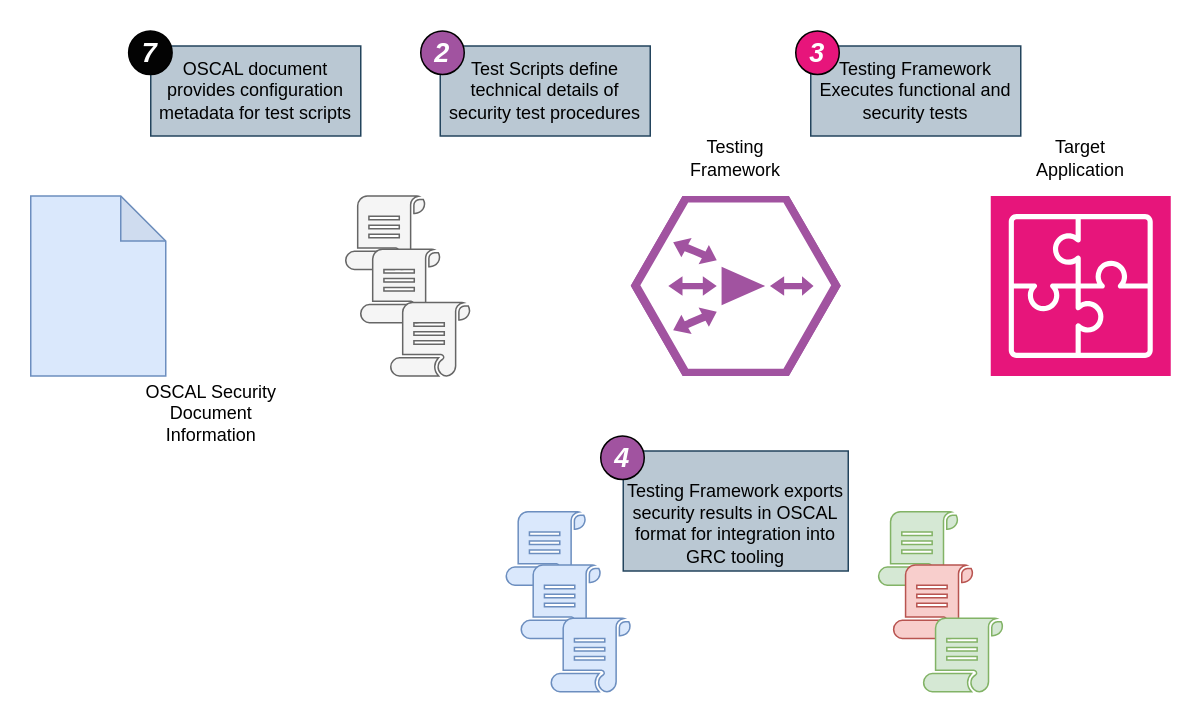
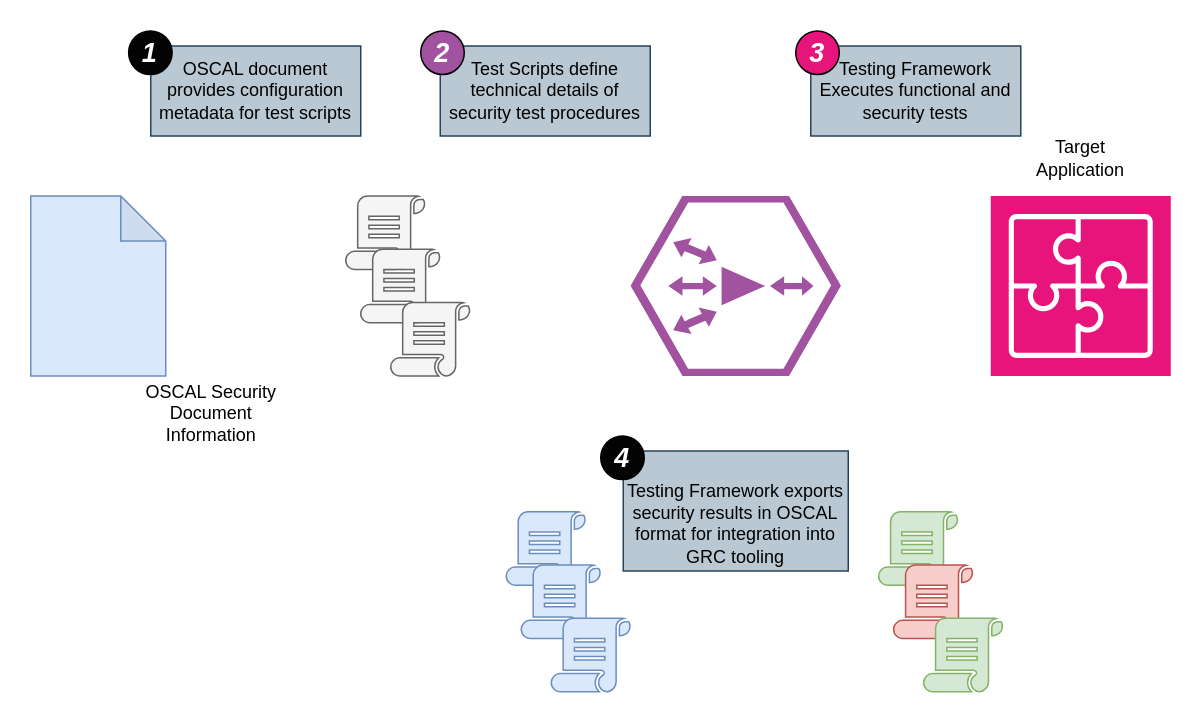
  <mxCell id="0" />
  <mxCell id="1" parent="0" />
  <mxCell id="2" value="" style="shape=note;whiteSpace=wrap;html=1;backgroundOutline=1;darkOpacity=0.05;verticalAlign=bottom;fillColor=#dae8fc;strokeColor=#6c8ebf;" vertex="1" parent="1"><mxGeometry x="20" y="130" width="90" height="120" as="geometry" /></mxCell>
  <mxCell id="3" value="" style="sketch=0;pointerEvents=1;shadow=0;dashed=0;html=1;strokeColor=#666666;fillColor=#f5f5f5;labelPosition=center;verticalLabelPosition=bottom;verticalAlign=top;outlineConnect=0;align=center;shape=mxgraph.office.concepts.script;fontColor=#333333;" vertex="1" parent="1"><mxGeometry x="230" y="130" width="53" height="49" as="geometry" /></mxCell>
  <mxCell id="4" value="" style="sketch=0;pointerEvents=1;shadow=0;dashed=0;html=1;strokeColor=#666666;fillColor=#f5f5f5;labelPosition=center;verticalLabelPosition=bottom;verticalAlign=top;outlineConnect=0;align=center;shape=mxgraph.office.concepts.script;fontColor=#333333;" vertex="1" parent="1"><mxGeometry x="240" y="165.5" width="53" height="49" as="geometry" /></mxCell>
  <mxCell id="5" value="" style="sketch=0;pointerEvents=1;shadow=0;dashed=0;html=1;strokeColor=#666666;fillColor=#f5f5f5;labelPosition=center;verticalLabelPosition=bottom;verticalAlign=top;outlineConnect=0;align=center;shape=mxgraph.office.concepts.script;fontColor=#333333;" vertex="1" parent="1"><mxGeometry x="260" y="201" width="53" height="49" as="geometry" /></mxCell>
  <mxCell id="6" value="" style="verticalLabelPosition=bottom;sketch=0;html=1;fillColor=#A153A0;strokeColor=#ffffff;verticalAlign=top;align=center;points=[[0,0.5,0],[0.125,0.25,0],[0.25,0,0],[0.5,0,0],[0.75,0,0],[0.875,0.25,0],[1,0.5,0],[0.875,0.75,0],[0.75,1,0],[0.5,1,0],[0.125,0.75,0]];pointerEvents=1;shape=mxgraph.cisco_safe.compositeIcon;bgIcon=mxgraph.cisco_safe.design.blank_device;resIcon=mxgraph.cisco_safe.design.wide_area_application_engine_2;" vertex="1" parent="1"><mxGeometry x="420" y="130" width="140" height="120" as="geometry" /></mxCell>
  <mxCell id="7" value="" style="sketch=0;points=[[0,0,0],[0.25,0,0],[0.5,0,0],[0.75,0,0],[1,0,0],[0,1,0],[0.25,1,0],[0.5,1,0],[0.75,1,0],[1,1,0],[0,0.25,0],[0,0.5,0],[0,0.75,0],[1,0.25,0],[1,0.5,0],[1,0.75,0]];outlineConnect=0;fontColor=#232F3E;fillColor=#E7157B;strokeColor=#ffffff;dashed=0;verticalLabelPosition=bottom;verticalAlign=top;align=center;html=1;fontSize=12;fontStyle=0;aspect=fixed;shape=mxgraph.aws4.resourceIcon;resIcon=mxgraph.aws4.application_integration;" vertex="1" parent="1"><mxGeometry x="660" y="130" width="120" height="120" as="geometry" /></mxCell>
  <mxCell id="8" value="" style="sketch=0;pointerEvents=1;shadow=0;dashed=0;html=1;strokeColor=#6c8ebf;fillColor=#dae8fc;labelPosition=center;verticalLabelPosition=bottom;verticalAlign=top;outlineConnect=0;align=center;shape=mxgraph.office.concepts.script;" vertex="1" parent="1"><mxGeometry x="337" y="340.5" width="53" height="49" as="geometry" /></mxCell>
  <mxCell id="9" value="" style="sketch=0;pointerEvents=1;shadow=0;dashed=0;html=1;strokeColor=#6c8ebf;fillColor=#dae8fc;labelPosition=center;verticalLabelPosition=bottom;verticalAlign=top;outlineConnect=0;align=center;shape=mxgraph.office.concepts.script;" vertex="1" parent="1"><mxGeometry x="347" y="376" width="53" height="49" as="geometry" /></mxCell>
  <mxCell id="10" value="" style="sketch=0;pointerEvents=1;shadow=0;dashed=0;html=1;strokeColor=#6c8ebf;fillColor=#dae8fc;labelPosition=center;verticalLabelPosition=bottom;verticalAlign=top;outlineConnect=0;align=center;shape=mxgraph.office.concepts.script;" vertex="1" parent="1"><mxGeometry x="367" y="411.5" width="53" height="49" as="geometry" /></mxCell>
  <mxCell id="11" value="" style="sketch=0;pointerEvents=1;shadow=0;dashed=0;html=1;strokeColor=#82b366;fillColor=#d5e8d4;labelPosition=center;verticalLabelPosition=bottom;verticalAlign=top;outlineConnect=0;align=center;shape=mxgraph.office.concepts.script;" vertex="1" parent="1"><mxGeometry x="585.25" y="340.5" width="53" height="49" as="geometry" /></mxCell>
  <mxCell id="12" value="" style="sketch=0;pointerEvents=1;shadow=0;dashed=0;html=1;strokeColor=#b85450;fillColor=#f8cecc;labelPosition=center;verticalLabelPosition=bottom;verticalAlign=top;outlineConnect=0;align=center;shape=mxgraph.office.concepts.script;" vertex="1" parent="1"><mxGeometry x="595.25" y="376" width="53" height="49" as="geometry" /></mxCell>
  <mxCell id="13" value="" style="sketch=0;pointerEvents=1;shadow=0;dashed=0;html=1;strokeColor=#82b366;fillColor=#d5e8d4;labelPosition=center;verticalLabelPosition=bottom;verticalAlign=top;outlineConnect=0;align=center;shape=mxgraph.office.concepts.script;" vertex="1" parent="1"><mxGeometry x="615.25" y="411.5" width="53" height="49" as="geometry" /></mxCell>
  <mxCell id="14" value="OSCAL document provides configuration metadata for test scripts" style="text;html=1;align=center;verticalAlign=middle;whiteSpace=wrap;rounded=0;fillColor=#bac8d3;strokeColor=#23445d;" vertex="1" parent="1"><mxGeometry x="100" y="30" width="140" height="60" as="geometry" /></mxCell>
- <mxCell id="15" value="Testing Framework" style="text;html=1;align=center;verticalAlign=middle;whiteSpace=wrap;rounded=0;" vertex="1" parent="1"><mxGeometry x="460" y="90" width="60" height="30" as="geometry" /></mxCell>
  <mxCell id="16" value="Target Application" style="text;html=1;align=center;verticalAlign=middle;whiteSpace=wrap;rounded=0;" vertex="1" parent="1"><mxGeometry x="690" y="90" width="60" height="30" as="geometry" /></mxCell>
  <mxCell id="17" value="Test Scripts define technical details of security test procedures" style="text;html=1;align=center;verticalAlign=middle;whiteSpace=wrap;rounded=0;fontFamily=Helvetica;fontSize=12;fillColor=#bac8d3;strokeColor=#23445d;" vertex="1" parent="1"><mxGeometry x="293" y="30" width="140" height="60" as="geometry" /></mxCell>
  <mxCell id="18" value="Testing Framework Executes functional and security tests" style="text;html=1;align=center;verticalAlign=middle;whiteSpace=wrap;rounded=0;fillColor=#bac8d3;strokeColor=#23445d;" vertex="1" parent="1"><mxGeometry x="540" y="30" width="140" height="60" as="geometry" /></mxCell>
  <mxCell id="19" value="Testing Framework exports security results in OSCAL format for integration into GRC tooling" style="text;html=1;align=center;verticalAlign=bottom;whiteSpace=wrap;rounded=0;fillColor=#bac8d3;strokeColor=#23445d;" vertex="1" parent="1"><mxGeometry x="415" y="300" width="150" height="80" as="geometry" /></mxCell>
  <mxCell id="20" value="OSCAL Security Document Information" style="text;html=1;align=center;verticalAlign=middle;whiteSpace=wrap;rounded=0;" vertex="1" parent="1"><mxGeometry x="90.75" y="260" width="98.5" height="30" as="geometry" /></mxCell>
- <mxCell id="21" value="4" style="ellipse;whiteSpace=wrap;html=1;aspect=fixed;fontSize=18;fontStyle=3;fontColor=#FFFFFF;fillColor=#a153a0;" vertex="1" parent="1"><mxGeometry x="400" y="290" width="29" height="29" as="geometry" /></mxCell>
+ <mxCell id="21" value="4" style="ellipse;whiteSpace=wrap;html=1;aspect=fixed;fontSize=18;fontStyle=3;fontColor=#FFFFFF;fillColor=#030303;" vertex="1" parent="1"><mxGeometry x="400" y="290" width="29" height="29" as="geometry" /></mxCell>
  <mxCell id="22" value="3" style="ellipse;whiteSpace=wrap;html=1;aspect=fixed;fontSize=18;fontStyle=3;fontColor=#FFFFFF;fillColor=#e7157b;" vertex="1" parent="1"><mxGeometry x="530" y="20" width="29" height="29" as="geometry" /></mxCell>
  <mxCell id="23" value="2" style="ellipse;whiteSpace=wrap;html=1;aspect=fixed;fontSize=18;fontStyle=3;fontColor=#FFFFFF;fillColor=#a153a0;" vertex="1" parent="1"><mxGeometry x="280" y="20" width="29" height="29" as="geometry" /></mxCell>
- <mxCell id="24" value="7" style="ellipse;whiteSpace=wrap;html=1;aspect=fixed;fontSize=18;fontStyle=3;fontColor=#FFFFFF;fillColor=#030303;" vertex="1" parent="1"><mxGeometry x="85.25" y="20" width="29" height="29" as="geometry" /></mxCell>
+ <mxCell id="24" value="1" style="ellipse;whiteSpace=wrap;html=1;aspect=fixed;fontSize=18;fontStyle=3;fontColor=#FFFFFF;fillColor=#030303;" vertex="1" parent="1"><mxGeometry x="85.25" y="20" width="29" height="29" as="geometry" /></mxCell>
